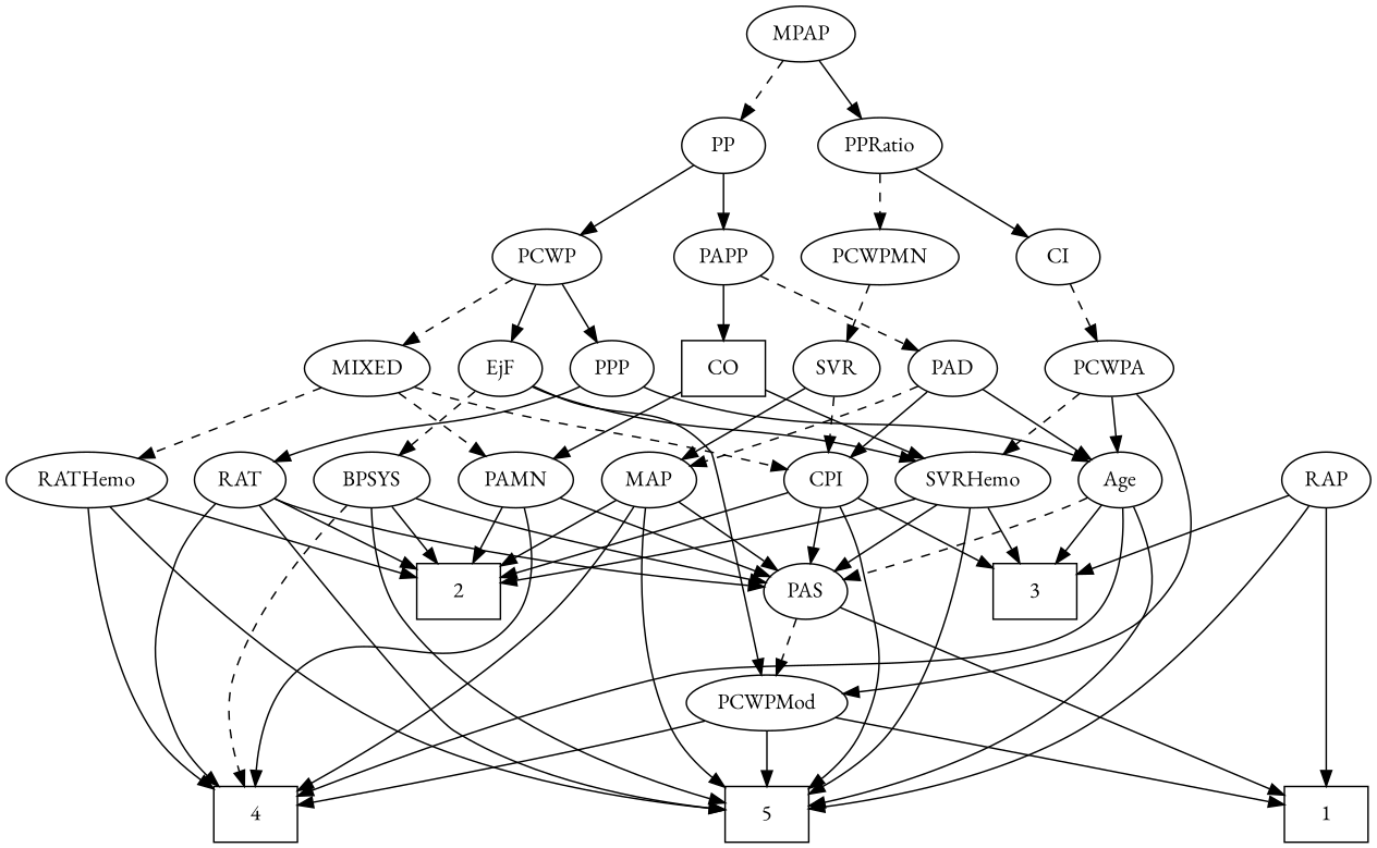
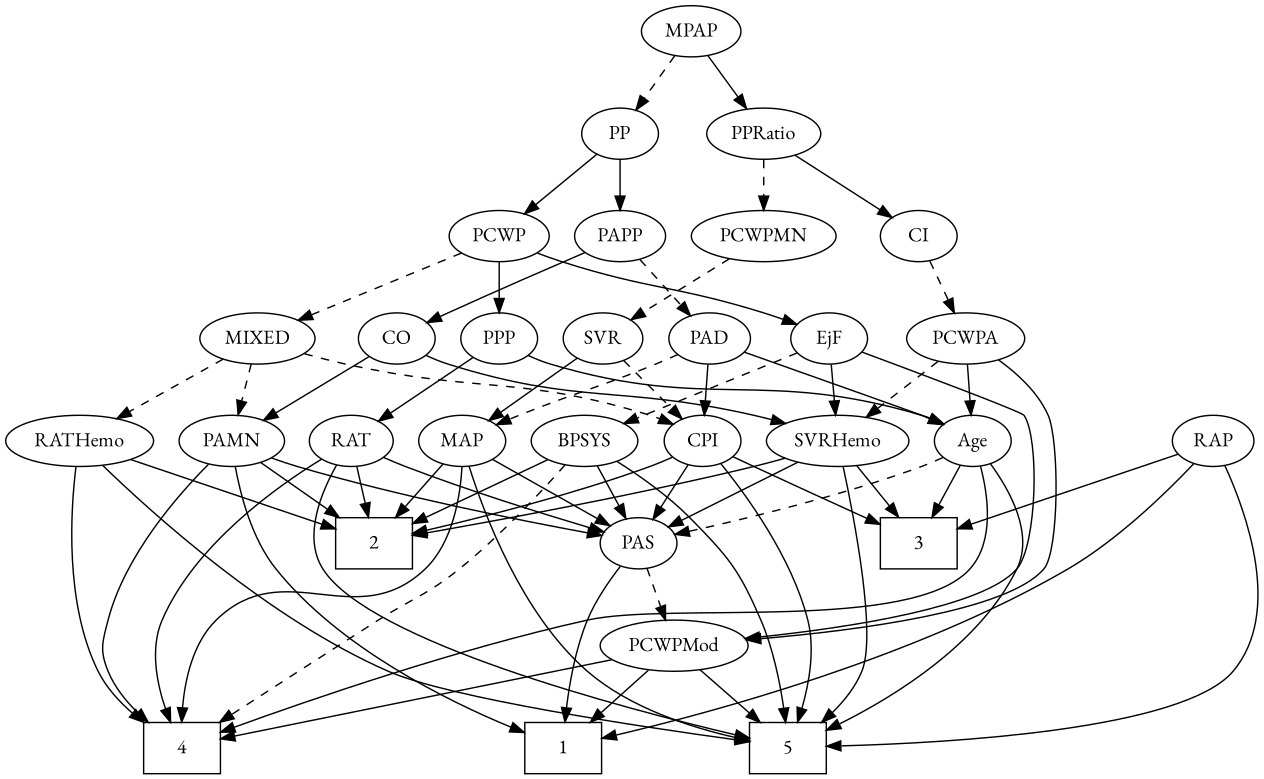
  strict digraph {
    fontname="EB Garamond"
    node [fontname="EB Garamond"]
    edge [fontname="EB Garamond" style=solid]
    1 [height=0.5 shape=box width=0.75]
    2 [height=0.5 shape=box width=0.75]
    3 [height=0.5 shape=box width=0.75]
    4 [height=0.5 shape=box width=0.75]
    5 [height=0.5 shape=box width=0.75]
    Age [height=0.5 width=0.75]
    PAS [height=0.5 width=0.75]
    PCWPMod [height=0.5 width=1.4443]
    EjF [height=0.5 width=0.75]
    BPSYS [height=0.5 width=1.0471]
    SVRHemo [height=0.5 width=1.3902]
    RAP [height=0.5 width=0.77632]
    MIXED [height=0.5 width=1.1193]
    PAMN [height=0.5 width=1.011]
    RATHemo [height=0.5 width=1.3721]
    CPI [height=0.5 width=0.75]
    MPAP [height=0.5 width=0.97491]
    PP [height=0.5 width=0.75]
    PPRatio [height=0.5 width=1.1013]
    PCWP [height=0.5 width=0.97491]
    PAPP [height=0.5 width=0.88464]
    PCWPMN [height=0.5 width=1.3902]
    CI [height=0.5 width=0.75]
    PPP [height=0.5 width=0.75]
    PAD [height=0.5 width=0.79437]
-   CO [height=0.5 width=0.75 shape=box]
+   CO [height=0.5 width=0.75]
    SVR [height=0.5 width=0.77632]
    PCWPA [height=0.5 width=1.1555]
    MAP [height=0.5 width=0.84854]
    RAT [height=0.5 width=0.75827]
    Age -> 3
    Age -> 4
    Age -> 5
    Age -> PAS [style=dashed]
    PAS -> 1
    PAS -> PCWPMod [style=dashed]
    PCWPMod -> 1
    PCWPMod -> 4
    PCWPMod -> 5
    EjF -> PCWPMod
    EjF -> BPSYS [style=dashed]
    EjF -> SVRHemo
    BPSYS -> 2
    BPSYS -> 4 [style=dashed]
    BPSYS -> 5
    BPSYS -> PAS
    SVRHemo -> 2
    SVRHemo -> 3
    SVRHemo -> 5
    SVRHemo -> PAS
    RAP -> 1
    RAP -> 3
    RAP -> 5
    MIXED -> PAMN [style=dashed]
    MIXED -> RATHemo [style=dashed]
    MIXED -> CPI [style=dashed]
+   PAMN -> 1
    PAMN -> 2
    PAMN -> 4
    PAMN -> PAS
    RATHemo -> 2
    RATHemo -> 4
    RATHemo -> 5
    CPI -> 2
    CPI -> 3
    CPI -> 5
    CPI -> PAS
    MPAP -> PP [style=dashed]
    MPAP -> PPRatio
    PP -> PCWP
    PP -> PAPP
    PPRatio -> PCWPMN [style=dashed]
    PPRatio -> CI
    PCWP -> EjF
    PCWP -> MIXED [style=dashed]
    PCWP -> PPP
    PAPP -> PAD [style=dashed]
    PAPP -> CO
    PCWPMN -> SVR [style=dashed]
    CI -> PCWPA [style=dashed]
    PPP -> Age
    PPP -> RAT
    PAD -> Age
    PAD -> CPI
    PAD -> MAP [style=dashed]
    CO -> SVRHemo
    CO -> PAMN
    SVR -> CPI [style=dashed]
    SVR -> MAP
    PCWPA -> Age
    PCWPA -> PCWPMod
    PCWPA -> SVRHemo [style=dashed]
    MAP -> 2
    MAP -> 4
    MAP -> 5
    MAP -> PAS
    RAT -> 2
    RAT -> 4
    RAT -> 5
    RAT -> PAS
  }
